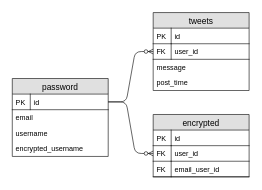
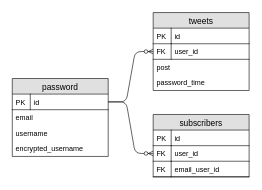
  <mxCell id="0" />
  <mxCell id="1" parent="0" />
  <mxCell id="2" value="password" style="swimlane;fontStyle=0;childLayout=stackLayout;horizontal=1;startSize=26;fillColor=#e0e0e0;horizontalStack=0;resizeParent=1;resizeParentMax=0;resizeLast=0;collapsible=1;marginBottom=0;swimlaneFillColor=#ffffff;align=center;fontSize=14;" parent="1" vertex="1"><mxGeometry x="20" y="130" width="160" height="130" as="geometry" /></mxCell>
  <mxCell id="3" value="id" style="shape=partialRectangle;top=0;left=0;right=0;bottom=1;align=left;verticalAlign=top;fillColor=none;spacingLeft=34;spacingRight=4;overflow=hidden;rotatable=0;points=[[0,0.5],[1,0.5]];portConstraint=eastwest;dropTarget=0;fontSize=12;" parent="2" vertex="1"><mxGeometry y="26" width="160" height="26" as="geometry" /></mxCell>
  <mxCell id="4" value="PK" style="shape=partialRectangle;top=0;left=0;bottom=0;fillColor=none;align=left;verticalAlign=top;spacingLeft=4;spacingRight=4;overflow=hidden;rotatable=0;points=[];portConstraint=eastwest;part=1;fontSize=12;" parent="3" vertex="1" connectable="0"><mxGeometry width="30" height="26" as="geometry" /></mxCell>
  <mxCell id="5" value="email" style="text;strokeColor=none;fillColor=none;spacingLeft=4;spacingRight=4;overflow=hidden;rotatable=0;points=[[0,0.5],[1,0.5]];portConstraint=eastwest;fontSize=12;" parent="2" vertex="1"><mxGeometry y="52" width="160" height="26" as="geometry" /></mxCell>
  <mxCell id="6" value="username" style="text;strokeColor=none;fillColor=none;spacingLeft=4;spacingRight=4;overflow=hidden;rotatable=0;points=[[0,0.5],[1,0.5]];portConstraint=eastwest;fontSize=12;" parent="2" vertex="1"><mxGeometry y="78" width="160" height="26" as="geometry" /></mxCell>
  <mxCell id="7" value="encrypted_username" style="text;strokeColor=none;fillColor=none;spacingLeft=4;spacingRight=4;overflow=hidden;rotatable=0;points=[[0,0.5],[1,0.5]];portConstraint=eastwest;fontSize=12;" vertex="1" parent="2"><mxGeometry y="104" width="160" height="26" as="geometry" /></mxCell>
  <mxCell id="8" value="tweets" style="swimlane;fontStyle=0;childLayout=stackLayout;horizontal=1;startSize=26;fillColor=#e0e0e0;horizontalStack=0;resizeParent=1;resizeParentMax=0;resizeLast=0;collapsible=1;marginBottom=0;swimlaneFillColor=#ffffff;align=center;fontSize=14;" parent="1" vertex="1"><mxGeometry x="255" y="20" width="160" height="130" as="geometry" /></mxCell>
  <mxCell id="9" value="id" style="shape=partialRectangle;top=0;left=0;right=0;bottom=1;align=left;verticalAlign=top;fillColor=none;spacingLeft=34;spacingRight=4;overflow=hidden;rotatable=0;points=[[0,0.5],[1,0.5]];portConstraint=eastwest;dropTarget=0;fontSize=12;" parent="8" vertex="1"><mxGeometry y="26" width="160" height="26" as="geometry" /></mxCell>
  <mxCell id="10" value="PK" style="shape=partialRectangle;top=0;left=0;bottom=0;fillColor=none;align=left;verticalAlign=top;spacingLeft=4;spacingRight=4;overflow=hidden;rotatable=0;points=[];portConstraint=eastwest;part=1;fontSize=12;" parent="9" vertex="1" connectable="0"><mxGeometry width="30" height="26" as="geometry" /></mxCell>
  <mxCell id="11" value="user_id" style="shape=partialRectangle;top=0;left=0;right=0;bottom=1;align=left;verticalAlign=top;fillColor=none;spacingLeft=34;spacingRight=4;overflow=hidden;rotatable=0;points=[[0,0.5],[1,0.5]];portConstraint=eastwest;dropTarget=0;fontSize=12;" parent="8" vertex="1"><mxGeometry y="52" width="160" height="26" as="geometry" /></mxCell>
  <mxCell id="12" value="FK&#10;" style="shape=partialRectangle;top=0;left=0;bottom=0;fillColor=none;align=left;verticalAlign=top;spacingLeft=4;spacingRight=4;overflow=hidden;rotatable=0;points=[];portConstraint=eastwest;part=1;fontSize=12;" parent="11" vertex="1" connectable="0"><mxGeometry width="30" height="26" as="geometry" /></mxCell>
- <mxCell id="13" value="message" style="text;strokeColor=none;fillColor=none;spacingLeft=4;spacingRight=4;overflow=hidden;rotatable=0;points=[[0,0.5],[1,0.5]];portConstraint=eastwest;fontSize=12;" parent="8" vertex="1"><mxGeometry y="78" width="160" height="26" as="geometry" /></mxCell>
- <mxCell id="14" value="post_time" style="text;strokeColor=none;fillColor=none;spacingLeft=4;spacingRight=4;overflow=hidden;rotatable=0;points=[[0,0.5],[1,0.5]];portConstraint=eastwest;fontSize=12;" parent="8" vertex="1"><mxGeometry y="104" width="160" height="26" as="geometry" /></mxCell>
+ <mxCell id="13" value="post" style="text;strokeColor=none;fillColor=none;spacingLeft=4;spacingRight=4;overflow=hidden;rotatable=0;points=[[0,0.5],[1,0.5]];portConstraint=eastwest;fontSize=12;" parent="8" vertex="1"><mxGeometry y="78" width="160" height="26" as="geometry" /></mxCell>
+ <mxCell id="14" value="password_time" style="text;strokeColor=none;fillColor=none;spacingLeft=4;spacingRight=4;overflow=hidden;rotatable=0;points=[[0,0.5],[1,0.5]];portConstraint=eastwest;fontSize=12;" parent="8" vertex="1"><mxGeometry y="104" width="160" height="26" as="geometry" /></mxCell>
  <mxCell id="15" value="" style="edgeStyle=entityRelationEdgeStyle;fontSize=12;html=1;endArrow=ERzeroToMany;endFill=1;exitX=1;exitY=0.5;exitDx=0;exitDy=0;entryX=0;entryY=0.5;entryDx=0;entryDy=0;" parent="1" source="3" target="11" edge="1"><mxGeometry width="100" height="100" relative="1" as="geometry"><mxPoint x="180" y="205" as="sourcePoint" /><mxPoint x="260" y="105" as="targetPoint" /></mxGeometry></mxCell>
- <mxCell id="16" value="encrypted" style="swimlane;fontStyle=0;childLayout=stackLayout;horizontal=1;startSize=26;fillColor=#e0e0e0;horizontalStack=0;resizeParent=1;resizeParentMax=0;resizeLast=0;collapsible=1;marginBottom=0;swimlaneFillColor=#ffffff;align=center;fontSize=14;" vertex="1" parent="1"><mxGeometry x="255" y="190" width="160" height="104" as="geometry" /></mxCell>
+ <mxCell id="16" value="subscribers" style="swimlane;fontStyle=0;childLayout=stackLayout;horizontal=1;startSize=26;fillColor=#e0e0e0;horizontalStack=0;resizeParent=1;resizeParentMax=0;resizeLast=0;collapsible=1;marginBottom=0;swimlaneFillColor=#ffffff;align=center;fontSize=14;" vertex="1" parent="1"><mxGeometry x="255" y="190" width="160" height="104" as="geometry" /></mxCell>
  <mxCell id="17" value="id" style="shape=partialRectangle;top=0;left=0;right=0;bottom=1;align=left;verticalAlign=top;fillColor=none;spacingLeft=34;spacingRight=4;overflow=hidden;rotatable=0;points=[[0,0.5],[1,0.5]];portConstraint=eastwest;dropTarget=0;fontSize=12;" vertex="1" parent="16"><mxGeometry y="26" width="160" height="26" as="geometry" /></mxCell>
  <mxCell id="18" value="PK" style="shape=partialRectangle;top=0;left=0;bottom=0;fillColor=none;align=left;verticalAlign=top;spacingLeft=4;spacingRight=4;overflow=hidden;rotatable=0;points=[];portConstraint=eastwest;part=1;fontSize=12;" vertex="1" connectable="0" parent="17"><mxGeometry width="30" height="26" as="geometry" /></mxCell>
  <mxCell id="19" value="user_id" style="shape=partialRectangle;top=0;left=0;right=0;bottom=1;align=left;verticalAlign=top;fillColor=none;spacingLeft=34;spacingRight=4;overflow=hidden;rotatable=0;points=[[0,0.5],[1,0.5]];portConstraint=eastwest;dropTarget=0;fontSize=12;" vertex="1" parent="16"><mxGeometry y="52" width="160" height="26" as="geometry" /></mxCell>
  <mxCell id="20" value="FK&#10;" style="shape=partialRectangle;top=0;left=0;bottom=0;fillColor=none;align=left;verticalAlign=top;spacingLeft=4;spacingRight=4;overflow=hidden;rotatable=0;points=[];portConstraint=eastwest;part=1;fontSize=12;" vertex="1" connectable="0" parent="19"><mxGeometry width="30" height="26" as="geometry" /></mxCell>
  <mxCell id="21" value="email_user_id" style="shape=partialRectangle;top=0;left=0;right=0;bottom=1;align=left;verticalAlign=top;fillColor=none;spacingLeft=34;spacingRight=4;overflow=hidden;rotatable=0;points=[[0,0.5],[1,0.5]];portConstraint=eastwest;dropTarget=0;fontSize=12;" vertex="1" parent="16"><mxGeometry y="78" width="160" height="26" as="geometry" /></mxCell>
  <mxCell id="22" value="FK&#10;" style="shape=partialRectangle;top=0;left=0;bottom=0;fillColor=none;align=left;verticalAlign=top;spacingLeft=4;spacingRight=4;overflow=hidden;rotatable=0;points=[];portConstraint=eastwest;part=1;fontSize=12;" vertex="1" connectable="0" parent="21"><mxGeometry width="30" height="26" as="geometry" /></mxCell>
  <mxCell id="23" value="" style="edgeStyle=entityRelationEdgeStyle;fontSize=12;html=1;endArrow=ERzeroToMany;endFill=1;exitX=1;exitY=0.5;exitDx=0;exitDy=0;entryX=0;entryY=0.5;entryDx=0;entryDy=0;" edge="1" parent="1" source="3" target="19"><mxGeometry width="100" height="100" relative="1" as="geometry"><mxPoint x="20" y="430" as="sourcePoint" /><mxPoint x="120" y="330" as="targetPoint" /></mxGeometry></mxCell>
